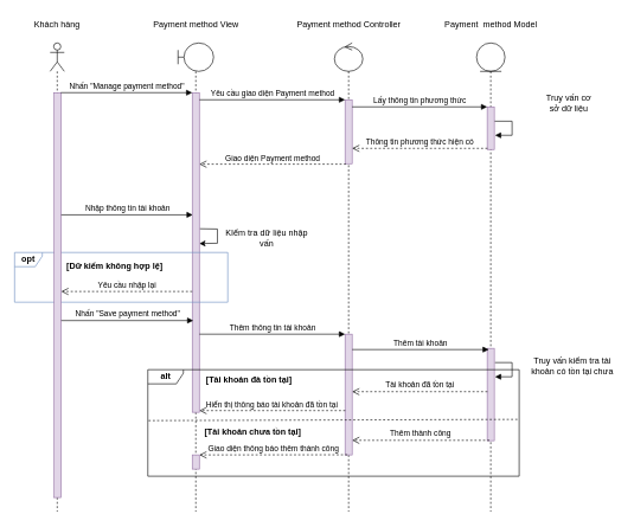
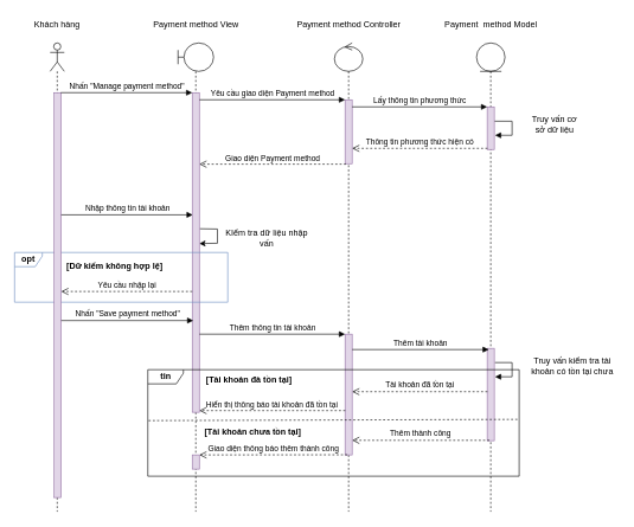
  <mxCell id="0" />
  <mxCell id="1" parent="0" />
  <mxCell id="2" value="" style="shape=umlLifeline;participant=umlBoundary;perimeter=lifelinePerimeter;whiteSpace=wrap;html=1;container=1;collapsible=0;recursiveResize=0;verticalAlign=top;spacingTop=36;outlineConnect=0;" parent="1" vertex="1"><mxGeometry x="250" y="60" width="50" height="660" as="geometry" /></mxCell>
  <mxCell id="3" value="" style="html=1;points=[];perimeter=orthogonalPerimeter;fillColor=#e1d5e7;strokeColor=#9673a6;" parent="2" vertex="1"><mxGeometry x="20" y="70" width="10" height="450" as="geometry" /></mxCell>
  <mxCell id="4" value="&lt;b&gt;opt&lt;/b&gt;" style="shape=umlFrame;whiteSpace=wrap;html=1;strokeColor=#6C8EBF;width=39;height=20;" parent="2" vertex="1"><mxGeometry x="-230" y="295" width="300" height="70" as="geometry" /></mxCell>
  <mxCell id="5" value="" style="html=1;points=[];perimeter=orthogonalPerimeter;fillColor=#e1d5e7;strokeColor=#9673a6;" vertex="1" parent="2"><mxGeometry x="20" y="580" width="10" height="20" as="geometry" /></mxCell>
  <mxCell id="6" value="" style="shape=umlLifeline;participant=umlEntity;perimeter=lifelinePerimeter;whiteSpace=wrap;html=1;container=1;collapsible=0;recursiveResize=0;verticalAlign=top;spacingTop=36;outlineConnect=0;" parent="1" vertex="1"><mxGeometry x="670" y="60" width="40" height="660" as="geometry" /></mxCell>
  <mxCell id="7" value="" style="html=1;points=[];perimeter=orthogonalPerimeter;fillColor=#e1d5e7;strokeColor=#9673a6;" parent="6" vertex="1"><mxGeometry x="15" y="90" width="10" height="60" as="geometry" /></mxCell>
  <mxCell id="8" value="" style="edgeStyle=orthogonalEdgeStyle;html=1;align=left;spacingLeft=2;endArrow=block;rounded=0;exitX=1.052;exitY=0.336;exitDx=0;exitDy=0;exitPerimeter=0;" parent="6" source="7" edge="1"><mxGeometry x="-0.022" y="10" relative="1" as="geometry"><mxPoint x="100" y="90" as="sourcePoint" /><Array as="points"><mxPoint x="50" y="110" /><mxPoint x="50" y="130" /></Array><mxPoint x="26" y="130" as="targetPoint" /><mxPoint as="offset" /></mxGeometry></mxCell>
  <mxCell id="9" value="" style="shape=umlLifeline;participant=umlControl;perimeter=lifelinePerimeter;whiteSpace=wrap;html=1;container=1;collapsible=0;recursiveResize=0;verticalAlign=top;spacingTop=36;outlineConnect=0;" parent="1" vertex="1"><mxGeometry x="470" y="60" width="40" height="660" as="geometry" /></mxCell>
  <mxCell id="10" value="" style="html=1;points=[];perimeter=orthogonalPerimeter;fillColor=#e1d5e7;strokeColor=#9673a6;" parent="9" vertex="1"><mxGeometry x="15" y="80" width="10" height="90" as="geometry" /></mxCell>
  <mxCell id="11" value="" style="html=1;points=[];perimeter=orthogonalPerimeter;strokeColor=#9673a6;fillColor=#e1d5e7;" parent="9" vertex="1"><mxGeometry x="15" y="410" width="10" height="170" as="geometry" /></mxCell>
  <mxCell id="12" value="" style="shape=umlLifeline;participant=umlActor;perimeter=lifelinePerimeter;whiteSpace=wrap;html=1;container=1;collapsible=0;recursiveResize=0;verticalAlign=top;spacingTop=36;outlineConnect=0;strokeColor=default;" parent="1" vertex="1"><mxGeometry x="70" y="60" width="20" height="660" as="geometry" /></mxCell>
  <mxCell id="13" value="" style="html=1;points=[];perimeter=orthogonalPerimeter;strokeColor=#9673a6;fillColor=#e1d5e7;" parent="12" vertex="1"><mxGeometry x="5.64" y="70" width="10" height="570" as="geometry" /></mxCell>
  <mxCell id="14" value="Khách hàng" style="text;html=1;strokeColor=none;fillColor=none;align=center;verticalAlign=middle;whiteSpace=wrap;rounded=0;" parent="1" vertex="1"><mxGeometry x="25" width="110" height="30" as="geometry" y="20" /></mxCell>
  <mxCell id="15" value="Payment&amp;nbsp; method Model" style="text;html=1;strokeColor=none;fillColor=none;align=center;verticalAlign=middle;whiteSpace=wrap;rounded=0;" parent="1" vertex="1"><mxGeometry x="622.5" width="135" height="30" as="geometry" y="20" /></mxCell>
  <mxCell id="16" value="Payment method Controller" style="text;html=1;strokeColor=none;fillColor=none;align=center;verticalAlign=middle;whiteSpace=wrap;rounded=0;" parent="1" vertex="1"><mxGeometry x="412.5" width="155" height="30" as="geometry" y="20" /></mxCell>
  <mxCell id="17" value="Payment method View" style="text;html=1;strokeColor=none;fillColor=none;align=center;verticalAlign=middle;whiteSpace=wrap;rounded=0;" parent="1" vertex="1"><mxGeometry x="207.5" width="135" height="30" as="geometry" y="20" /></mxCell>
  <mxCell id="18" value="Nhấn &quot;Manage payment method&quot;" style="html=1;verticalAlign=bottom;endArrow=block;entryX=0;entryY=0;rounded=0;" parent="1" target="3" edge="1"><mxGeometry relative="1" as="geometry"><mxPoint x="85" y="130" as="sourcePoint" /></mxGeometry></mxCell>
  <mxCell id="19" value="Yêu cầu giao diện Payment method" style="html=1;verticalAlign=bottom;endArrow=block;entryX=0;entryY=0;rounded=0;" parent="1" target="10" edge="1"><mxGeometry relative="1" as="geometry"><mxPoint x="280" y="140" as="sourcePoint" /></mxGeometry></mxCell>
  <mxCell id="20" value="Lấy thông tin phương thức" style="html=1;verticalAlign=bottom;endArrow=block;entryX=0;entryY=0;rounded=0;" parent="1" source="10" target="7" edge="1"><mxGeometry relative="1" as="geometry"><mxPoint x="615" y="150" as="sourcePoint" /></mxGeometry></mxCell>
  <mxCell id="21" value="Thông tin phương thức hiện có" style="html=1;verticalAlign=bottom;endArrow=open;dashed=1;endSize=8;exitX=0.034;exitY=0.973;rounded=0;exitDx=0;exitDy=0;exitPerimeter=0;" parent="1" source="7" target="10" edge="1"><mxGeometry relative="1" as="geometry"><mxPoint x="615" y="226" as="targetPoint" /></mxGeometry></mxCell>
- <mxCell id="22" value="Truy vấn cơ sở dữ liệu" style="text;html=1;strokeColor=none;fillColor=none;align=center;verticalAlign=middle;whiteSpace=wrap;rounded=0;" parent="1" vertex="1"><mxGeometry x="760" y="130" width="80" height="30" as="geometry" /></mxCell>
+ <mxCell id="22" value="Truy vấn cơ sở dữ liệu" style="text;html=1;strokeColor=none;fillColor=none;align=center;verticalAlign=middle;whiteSpace=wrap;rounded=0;" parent="1" vertex="1"><mxGeometry x="740" y="160" width="80" height="30" as="geometry" /></mxCell>
  <mxCell id="23" value="Giao diện Payment method" style="html=1;verticalAlign=bottom;endArrow=open;dashed=1;endSize=8;rounded=0;exitX=0.127;exitY=1.007;exitDx=0;exitDy=0;exitPerimeter=0;" parent="1" source="10" target="3" edge="1"><mxGeometry relative="1" as="geometry"><mxPoint x="505" y="217" as="targetPoint" /><mxPoint x="480" y="230" as="sourcePoint" /></mxGeometry></mxCell>
  <mxCell id="24" value="Nhập thông tin tài khoản" style="html=1;verticalAlign=bottom;endArrow=block;rounded=0;" parent="1" source="13" edge="1"><mxGeometry width="80" relative="1" as="geometry"><mxPoint x="80.64" y="302" as="sourcePoint" /><mxPoint x="270.64" y="302" as="targetPoint" /></mxGeometry></mxCell>
  <mxCell id="25" value="Nhấn &quot;Save payment method&quot;" style="html=1;verticalAlign=bottom;endArrow=block;rounded=0;entryX=0.145;entryY=0.713;entryDx=0;entryDy=0;entryPerimeter=0;" parent="1" source="13" target="3" edge="1"><mxGeometry width="80" relative="1" as="geometry"><mxPoint x="86" y="507" as="sourcePoint" /><mxPoint x="267.82" y="507" as="targetPoint" /></mxGeometry></mxCell>
  <mxCell id="26" value="" style="endArrow=classic;html=1;rounded=0;exitX=1.052;exitY=0.12;exitDx=0;exitDy=0;exitPerimeter=0;entryX=0.96;entryY=0.28;entryDx=0;entryDy=0;entryPerimeter=0;" parent="1" edge="1"><mxGeometry width="50" height="50" relative="1" as="geometry"><mxPoint x="280.92" y="321.6" as="sourcePoint" /><mxPoint x="280" y="342.4" as="targetPoint" /><Array as="points"><mxPoint x="305.4" y="322" /><mxPoint x="305.4" y="342" /></Array></mxGeometry></mxCell>
  <mxCell id="27" value="KIểm tra dữ liệu nhập vấn" style="text;html=1;strokeColor=none;fillColor=none;align=center;verticalAlign=middle;whiteSpace=wrap;rounded=0;" parent="1" vertex="1"><mxGeometry x="315.4" y="320" width="120" height="30" as="geometry" /></mxCell>
  <mxCell id="28" value="Yêu cầu nhập lại" style="html=1;verticalAlign=bottom;endArrow=open;dashed=1;endSize=8;rounded=0;exitX=0;exitY=0.622;exitDx=0;exitDy=0;exitPerimeter=0;" parent="1" source="3" target="13" edge="1"><mxGeometry relative="1" as="geometry"><mxPoint x="230" y="390" as="sourcePoint" /><mxPoint x="150" y="390" as="targetPoint" /></mxGeometry></mxCell>
  <mxCell id="29" value="[Dữ kiểm không hợp lệ]" style="text;align=center;fontStyle=1;verticalAlign=middle;spacingLeft=3;spacingRight=3;strokeColor=none;rotatable=0;points=[[0,0.5],[1,0.5]];portConstraint=eastwest;" parent="1" vertex="1"><mxGeometry x="121" y="360" width="80" height="26" as="geometry" /></mxCell>
  <mxCell id="30" value="Thêm thông tin tài khoản" style="html=1;verticalAlign=bottom;endArrow=block;rounded=0;" parent="1" source="3" target="11" edge="1"><mxGeometry width="80" relative="1" as="geometry"><mxPoint x="310" y="470" as="sourcePoint" /><mxPoint x="390" y="470" as="targetPoint" /></mxGeometry></mxCell>
  <mxCell id="31" value="" style="html=1;points=[];perimeter=orthogonalPerimeter;fillColor=#e1d5e7;strokeColor=#9673a6;" vertex="1" parent="1"><mxGeometry x="685" y="490" width="10" height="130" as="geometry" /></mxCell>
  <mxCell id="32" value="" style="edgeStyle=orthogonalEdgeStyle;html=1;align=left;spacingLeft=2;endArrow=block;rounded=0;" edge="1" parent="1"><mxGeometry x="-0.022" y="10" relative="1" as="geometry"><mxPoint x="696" y="510" as="sourcePoint" /><Array as="points"><mxPoint x="720" y="510" /><mxPoint x="720" y="530" /></Array><mxPoint x="696" y="530" as="targetPoint" /><mxPoint as="offset" /></mxGeometry></mxCell>
  <mxCell id="33" value="Truy vấn kiểm tra tài khoản có tồn tại chưa" style="text;html=1;strokeColor=none;fillColor=none;align=center;verticalAlign=middle;whiteSpace=wrap;rounded=0;" vertex="1" parent="1"><mxGeometry x="740" y="500" width="130" height="30" as="geometry" /></mxCell>
  <mxCell id="34" value="Thêm tài khoản" style="html=1;verticalAlign=bottom;endArrow=block;rounded=0;entryX=0.219;entryY=0.013;entryDx=0;entryDy=0;entryPerimeter=0;" edge="1" parent="1" source="11" target="31"><mxGeometry width="80" relative="1" as="geometry"><mxPoint x="540" y="490" as="sourcePoint" /><mxPoint x="680" y="490" as="targetPoint" /></mxGeometry></mxCell>
  <mxCell id="35" value="Tài khoản đã tồn tại" style="html=1;verticalAlign=bottom;endArrow=open;dashed=1;endSize=8;rounded=0;exitX=0.034;exitY=0.469;exitDx=0;exitDy=0;exitPerimeter=0;" edge="1" parent="1" source="31" target="11"><mxGeometry relative="1" as="geometry"><mxPoint x="660" y="550" as="sourcePoint" /><mxPoint x="580" y="550" as="targetPoint" /></mxGeometry></mxCell>
  <mxCell id="36" value="Thêm thành công" style="html=1;verticalAlign=bottom;endArrow=open;dashed=1;endSize=8;rounded=0;exitX=0.312;exitY=0.996;exitDx=0;exitDy=0;exitPerimeter=0;" edge="1" parent="1" source="31" target="11"><mxGeometry relative="1" as="geometry"><mxPoint x="630" y="580" as="sourcePoint" /><mxPoint x="550" y="580" as="targetPoint" /></mxGeometry></mxCell>
  <mxCell id="37" value="Hiển thị thông báo tài khoản đã tồn tại" style="html=1;verticalAlign=bottom;endArrow=open;dashed=1;endSize=8;rounded=0;exitX=0.034;exitY=0.633;exitDx=0;exitDy=0;exitPerimeter=0;" edge="1" parent="1" source="11" target="3"><mxGeometry relative="1" as="geometry"><mxPoint x="470" y="560" as="sourcePoint" /><mxPoint x="390" y="560" as="targetPoint" /></mxGeometry></mxCell>
  <mxCell id="38" value="Giao diện thông báo thêm thành công" style="html=1;verticalAlign=bottom;endArrow=open;dashed=1;endSize=8;rounded=0;exitX=0.312;exitY=0.999;exitDx=0;exitDy=0;exitPerimeter=0;" edge="1" parent="1" source="11" target="5"><mxGeometry relative="1" as="geometry"><mxPoint x="440" y="640" as="sourcePoint" /><mxPoint x="360" y="640" as="targetPoint" /></mxGeometry></mxCell>
  <mxCell id="39" value="" style="endArrow=none;dashed=1;html=1;rounded=0;exitX=0.002;exitY=0.478;exitDx=0;exitDy=0;exitPerimeter=0;" edge="1" parent="1"><mxGeometry width="50" height="50" relative="1" as="geometry"><mxPoint x="208.485" y="591.7" as="sourcePoint" /><mxPoint x="730" y="590" as="targetPoint" /></mxGeometry></mxCell>
  <mxCell id="40" value="[Tài khoản đà tồn tại]" style="text;align=center;fontStyle=1;verticalAlign=middle;spacingLeft=3;spacingRight=3;strokeColor=none;rotatable=0;points=[[0,0.5],[1,0.5]];portConstraint=eastwest;" vertex="1" parent="1"><mxGeometry x="310" y="520" width="80" height="26" as="geometry" /></mxCell>
  <mxCell id="41" value="[Tài khoản chưa tồn tại]" style="text;align=center;fontStyle=1;verticalAlign=middle;spacingLeft=3;spacingRight=3;strokeColor=none;rotatable=0;points=[[0,0.5],[1,0.5]];portConstraint=eastwest;" vertex="1" parent="1"><mxGeometry x="315.4" y="594" width="80" height="26" as="geometry" /></mxCell>
- <mxCell id="42" value="&lt;b&gt;alt&lt;/b&gt;" style="shape=umlFrame;whiteSpace=wrap;html=1;width=50;height=20;" vertex="1" parent="1"><mxGeometry x="207.5" y="520" width="522.5" height="150" as="geometry" /></mxCell>
+ <mxCell id="42" value="&lt;b&gt;tin&lt;/b&gt;" style="shape=umlFrame;whiteSpace=wrap;html=1;width=50;height=20;" vertex="1" parent="1"><mxGeometry x="207.5" y="520" width="522.5" height="150" as="geometry" /></mxCell>
